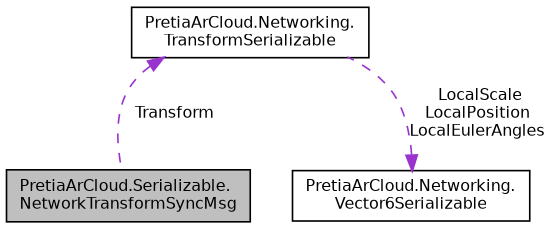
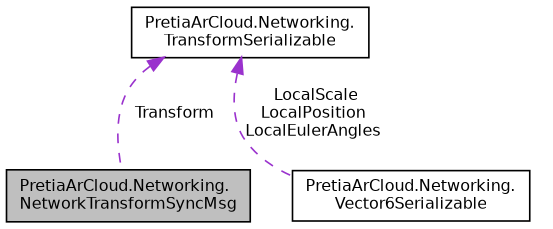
  digraph {
    node [color=black fillcolor=white fontname=Helvetica fontsize=10 shape=record style=filled]
    edge [color=darkorchid3 dir=back fontname=Helvetica fontsize=10 labelfontname=Helvetica labelfontsize=10 style=dashed]
-   n1 [fillcolor=grey75 fontcolor=black height=0.2 label="PretiaArCloud.Serializable.\lNetworkTransformSyncMsg" width=0.4]
+   n1 [fillcolor=grey75 fontcolor=black height=0.2 label="PretiaArCloud.Networking.\lNetworkTransformSyncMsg" width=0.4]
    n2 [height=0.2 label="PretiaArCloud.Networking.\lTransformSerializable" width=0.4]
    n3 [height=0.2 label="PretiaArCloud.Networking.\lVector6Serializable" width=0.4]
    n2 -> n1 [label=" Transform"]
-   n3 -> n2 [label=" LocalScale\nLocalPosition\nLocalEulerAngles"]
+   n2 -> n3 [label=" LocalScale\nLocalPosition\nLocalEulerAngles"]
  }
